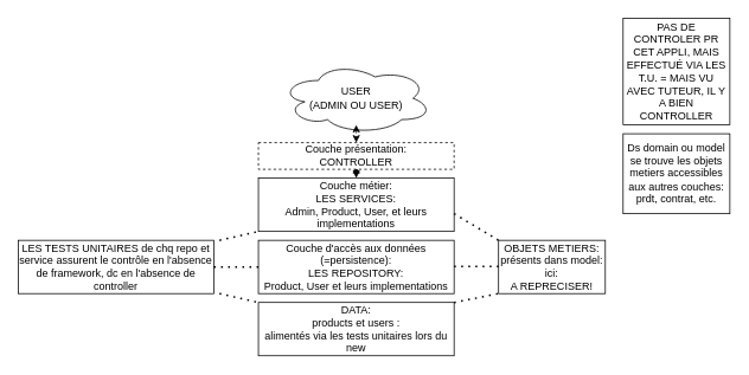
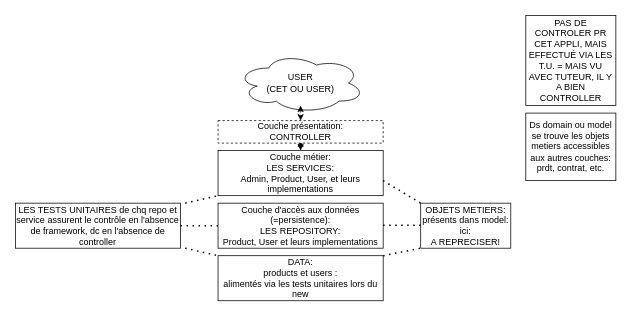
  <mxCell id="0" />
  <mxCell id="1" parent="0" />
- <mxCell id="2" value="USER &lt;br&gt;(ADMIN OU USER)" style="ellipse;shape=cloud;whiteSpace=wrap;html=1;" parent="1" vertex="1"><mxGeometry x="315" y="70" width="170" height="80" as="geometry" /></mxCell>
+ <mxCell id="2" value="USER &lt;br&gt;(CET OU USER)" style="ellipse;shape=cloud;whiteSpace=wrap;html=1;" parent="1" vertex="1"><mxGeometry x="315" y="70" width="170" height="80" as="geometry" /></mxCell>
  <mxCell id="3" value="PAS DE CONTROLER PR CET APPLI, MAIS EFFECTUÉ VIA LES T.U. = MAIS VU AVEC TUTEUR, IL Y A BIEN CONTROLLER" style="rounded=0;whiteSpace=wrap;html=1;" parent="1" vertex="1"><mxGeometry x="700" y="20" width="120" height="120" as="geometry" /></mxCell>
  <mxCell id="4" value="Ds domain ou model se trouve les objets metiers accessibles aux autres couches: prdt, contrat, etc." style="rounded=0;whiteSpace=wrap;html=1;" parent="1" vertex="1"><mxGeometry x="700" y="150" width="120" height="90" as="geometry" /></mxCell>
  <mxCell id="5" value="LES TESTS UNITAIRES de chq repo et service assurent le contrôle en l'absence de framework, dc en l'absence de controller" style="rounded=0;whiteSpace=wrap;html=1;" parent="1" vertex="1"><mxGeometry y="270" width="220" height="60" as="geometry" x="20" /></mxCell>
  <mxCell id="6" value="Couche métier:&lt;br&gt;LES SERVICES:&lt;br&gt;Admin, Product, User, et leurs implementations" style="rounded=0;whiteSpace=wrap;html=1;" parent="1" vertex="1"><mxGeometry x="290" y="200" width="220" height="60" as="geometry" /></mxCell>
  <mxCell id="7" value="Couche d'accès aux données (=persistence):&lt;br&gt;LES REPOSITORY:&lt;br&gt;Product, User et leurs implementations" style="rounded=0;whiteSpace=wrap;html=1;" parent="1" vertex="1"><mxGeometry x="290" y="270" width="220" height="60" as="geometry" /></mxCell>
  <mxCell id="8" value="DATA: &lt;br&gt;products et users : &lt;br&gt;alimentés via les tests unitaires lors du new" style="rounded=0;whiteSpace=wrap;html=1;" parent="1" vertex="1"><mxGeometry x="290" y="340" width="220" height="60" as="geometry" /></mxCell>
  <mxCell id="9" value="OBJETS METIERS: présents dans model: ici:&lt;br&gt;A REPRECISER!" style="rounded=0;whiteSpace=wrap;html=1;" parent="1" vertex="1"><mxGeometry x="560" y="270" width="120" height="60" as="geometry" /></mxCell>
  <mxCell id="10" value="" style="endArrow=none;dashed=1;html=1;dashPattern=1 3;strokeWidth=2;rounded=0;exitX=0.324;exitY=1.007;exitDx=0;exitDy=0;exitPerimeter=0;entryX=0;entryY=1;entryDx=0;entryDy=0;" parent="1" target="6" edge="1"><mxGeometry width="50" height="50" relative="1" as="geometry"><mxPoint x="246.28" y="270" as="sourcePoint" /><mxPoint x="315" y="229.58" as="targetPoint" /></mxGeometry></mxCell>
  <mxCell id="11" value="" style="endArrow=none;dashed=1;html=1;dashPattern=1 3;strokeWidth=2;rounded=0;exitX=0.324;exitY=1.007;exitDx=0;exitDy=0;exitPerimeter=0;entryX=0;entryY=0;entryDx=0;entryDy=0;" parent="1" target="8" edge="1"><mxGeometry width="50" height="50" relative="1" as="geometry"><mxPoint x="246.28" y="330" as="sourcePoint" /><mxPoint x="290" y="300" as="targetPoint" /></mxGeometry></mxCell>
  <mxCell id="12" value="" style="endArrow=none;dashed=1;html=1;dashPattern=1 3;strokeWidth=2;rounded=0;entryX=0;entryY=0.5;entryDx=0;entryDy=0;exitX=1;exitY=0.5;exitDx=0;exitDy=0;" parent="1" source="5" target="7" edge="1"><mxGeometry width="50" height="50" relative="1" as="geometry"><mxPoint x="250" y="300" as="sourcePoint" /><mxPoint x="283.72" y="270" as="targetPoint" /></mxGeometry></mxCell>
  <mxCell id="13" value="" style="endArrow=none;dashed=1;html=1;dashPattern=1 3;strokeWidth=2;rounded=0;entryX=0;entryY=0.5;entryDx=0;entryDy=0;exitX=1;exitY=0.5;exitDx=0;exitDy=0;" parent="1" edge="1"><mxGeometry width="50" height="50" relative="1" as="geometry"><mxPoint x="510" y="299.5" as="sourcePoint" /><mxPoint x="560" y="299.5" as="targetPoint" /></mxGeometry></mxCell>
  <mxCell id="14" value="" style="endArrow=none;dashed=1;html=1;dashPattern=1 3;strokeWidth=2;rounded=0;exitX=1;exitY=0;exitDx=0;exitDy=0;" parent="1" source="8" edge="1"><mxGeometry width="50" height="50" relative="1" as="geometry"><mxPoint x="510" y="380" as="sourcePoint" /><mxPoint x="560" y="330" as="targetPoint" /></mxGeometry></mxCell>
  <mxCell id="15" value="" style="endArrow=none;dashed=1;html=1;dashPattern=1 3;strokeWidth=2;rounded=0;" parent="1" edge="1"><mxGeometry width="50" height="50" relative="1" as="geometry"><mxPoint x="510" y="240" as="sourcePoint" /><mxPoint x="560" y="270" as="targetPoint" /></mxGeometry></mxCell>
  <mxCell id="16" value="" style="endArrow=classic;startArrow=classic;html=1;rounded=0;exitX=0.5;exitY=0.875;exitDx=0;exitDy=0;exitPerimeter=0;" parent="1" source="18" target="6" edge="1"><mxGeometry width="50" height="50" relative="1" as="geometry"><mxPoint x="400" y="150" as="sourcePoint" /><mxPoint x="430" y="200" as="targetPoint" /></mxGeometry></mxCell>
  <mxCell id="17" value="" style="endArrow=classic;startArrow=classic;html=1;rounded=0;exitX=0.5;exitY=0.875;exitDx=0;exitDy=0;exitPerimeter=0;dashed=1;" parent="1" source="2" target="18" edge="1"><mxGeometry width="50" height="50" relative="1" as="geometry"><mxPoint x="400" y="140" as="sourcePoint" /><mxPoint x="400" y="200" as="targetPoint" /></mxGeometry></mxCell>
  <mxCell id="18" value="Couche présentation:&lt;br&gt;CONTROLLER" style="rounded=0;whiteSpace=wrap;html=1;dashed=1;" parent="1" vertex="1"><mxGeometry x="290" y="160" width="220" height="30" as="geometry" /></mxCell>
